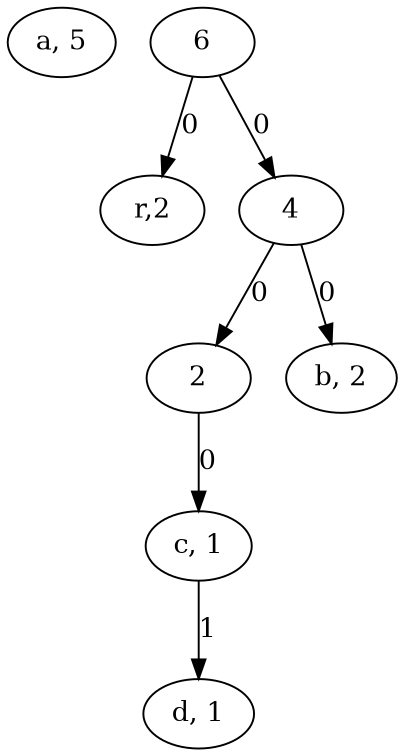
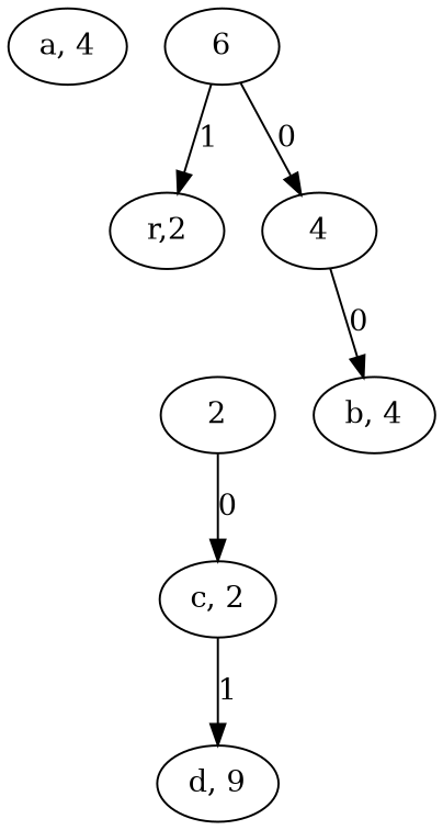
  digraph {
-   "a, 5"
+   "a, 5" [label="a, 4"]
    6
    "r,2"
    4
    2
-   "b, 2"
-   "c, 1"
-   "d, 1"
-   6 -> "r,2" [label=0]
+   "b, 2" [label="b, 4"]
+   "c, 1" [label="c, 2"]
+   "d, 1" [label="d, 9"]
+   6 -> "r,2" [label=1]
    6 -> 4 [label=0]
-   4 -> 2 [label=0]
    4 -> "b, 2" [label=0]
    2 -> "c, 1" [label=0]
    "c, 1" -> "d, 1" [label=1]
  }
